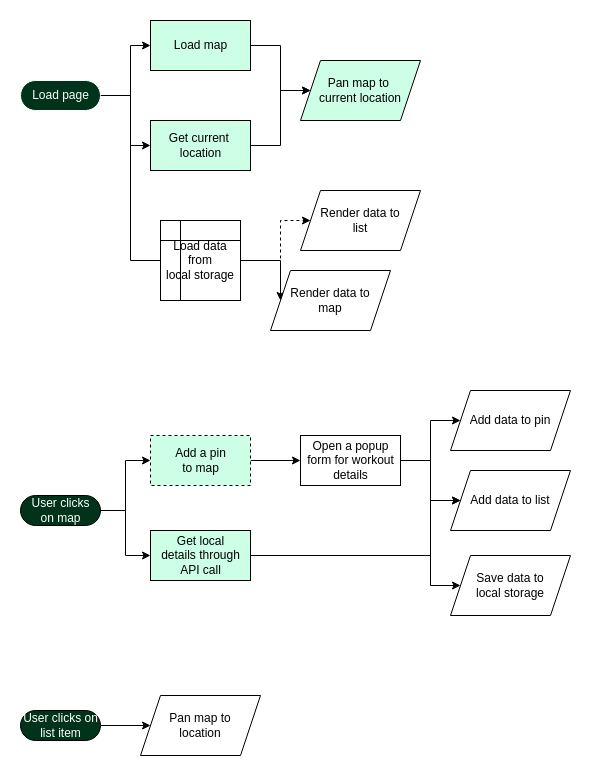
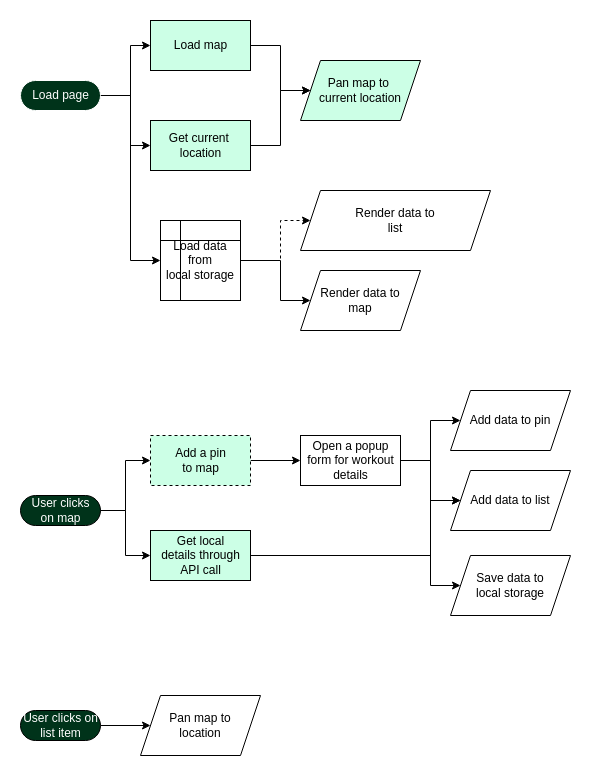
  <mxCell id="0" />
  <mxCell id="1" parent="0" />
  <mxCell id="2" style="edgeStyle=orthogonalEdgeStyle;rounded=0;orthogonalLoop=1;jettySize=auto;html=1;entryX=0;entryY=0.5;entryDx=0;entryDy=0;" parent="1" source="5" target="7" edge="1"><mxGeometry relative="1" as="geometry"><Array as="points"><mxPoint x="130" y="95" /><mxPoint x="130" y="45" /></Array></mxGeometry></mxCell>
  <mxCell id="3" style="edgeStyle=orthogonalEdgeStyle;rounded=0;orthogonalLoop=1;jettySize=auto;html=1;entryX=0;entryY=0.5;entryDx=0;entryDy=0;" parent="1" source="5" target="9" edge="1"><mxGeometry relative="1" as="geometry"><Array as="points"><mxPoint x="130" y="95" /><mxPoint x="130" y="145" /></Array></mxGeometry></mxCell>
- <mxCell id="4" style="edgeStyle=orthogonalEdgeStyle;rounded=0;orthogonalLoop=1;jettySize=auto;html=1;exitX=1;exitY=0.5;exitDx=0;exitDy=0;exitPerimeter=0;entryX=0;entryY=0.5;entryDx=0;entryDy=0;endArrow=none;" parent="1" source="5" target="24" edge="1"><mxGeometry relative="1" as="geometry"><Array as="points"><mxPoint x="130" y="95" /><mxPoint x="130" y="260" /></Array></mxGeometry></mxCell>
+ <mxCell id="4" style="edgeStyle=orthogonalEdgeStyle;rounded=0;orthogonalLoop=1;jettySize=auto;html=1;exitX=1;exitY=0.5;exitDx=0;exitDy=0;exitPerimeter=0;entryX=0;entryY=0.5;entryDx=0;entryDy=0;" parent="1" source="5" target="24" edge="1"><mxGeometry relative="1" as="geometry"><Array as="points"><mxPoint x="130" y="95" /><mxPoint x="130" y="260" /></Array></mxGeometry></mxCell>
  <mxCell id="5" value="Load page" style="html=1;dashed=0;whitespace=wrap;shape=mxgraph.dfd.start;fillColor=#00331A;strokeColor=#FFFFFF;fontColor=#FFFFFF;" parent="1" vertex="1"><mxGeometry x="20" y="80" width="80" height="30" as="geometry" /></mxCell>
  <mxCell id="6" style="edgeStyle=orthogonalEdgeStyle;rounded=0;orthogonalLoop=1;jettySize=auto;html=1;entryX=0;entryY=0.5;entryDx=0;entryDy=0;" parent="1" source="7" target="21" edge="1"><mxGeometry relative="1" as="geometry"><mxPoint x="300" y="95" as="targetPoint" /><Array as="points"><mxPoint x="280" y="45" /><mxPoint x="280" y="90" /></Array></mxGeometry></mxCell>
  <mxCell id="7" value="Load map" style="html=1;dashed=0;whitespace=wrap;fillColor=#CCFFE6;fontColor=#000000;" parent="1" vertex="1"><mxGeometry x="150" y="20" width="100" height="50" as="geometry" /></mxCell>
  <mxCell id="8" style="edgeStyle=orthogonalEdgeStyle;rounded=0;orthogonalLoop=1;jettySize=auto;html=1;entryX=0;entryY=0.5;entryDx=0;entryDy=0;" parent="1" source="9" target="21" edge="1"><mxGeometry relative="1" as="geometry"><mxPoint x="300" y="95" as="targetPoint" /><Array as="points"><mxPoint x="280" y="145" /><mxPoint x="280" y="90" /></Array></mxGeometry></mxCell>
  <mxCell id="9" value="Get current&amp;nbsp;&lt;br&gt;location" style="html=1;dashed=0;whitespace=wrap;fillColor=#CCFFE6;fontColor=#000000;" parent="1" vertex="1"><mxGeometry x="150" y="120" width="100" height="50" as="geometry" /></mxCell>
  <mxCell id="10" style="edgeStyle=orthogonalEdgeStyle;rounded=0;orthogonalLoop=1;jettySize=auto;html=1;entryX=0;entryY=0.5;entryDx=0;entryDy=0;" parent="1" source="12" target="14" edge="1"><mxGeometry relative="1" as="geometry" /></mxCell>
  <mxCell id="11" style="edgeStyle=orthogonalEdgeStyle;rounded=0;orthogonalLoop=1;jettySize=auto;html=1;entryX=0;entryY=0.5;entryDx=0;entryDy=0;" parent="1" source="12" target="20" edge="1"><mxGeometry relative="1" as="geometry" /></mxCell>
  <mxCell id="12" value="User clicks&lt;br&gt;on map" style="html=1;dashed=0;whitespace=wrap;shape=mxgraph.dfd.start;fillColor=#00331A;fontColor=#FFFFFF;" parent="1" vertex="1"><mxGeometry x="20" y="495" width="80" height="30" as="geometry" /></mxCell>
  <mxCell id="13" style="edgeStyle=orthogonalEdgeStyle;rounded=0;orthogonalLoop=1;jettySize=auto;html=1;entryX=0;entryY=0.5;entryDx=0;entryDy=0;" parent="1" source="14" target="18" edge="1"><mxGeometry relative="1" as="geometry" /></mxCell>
  <mxCell id="14" value="Add a pin &lt;br&gt;to map" style="html=1;dashed=1;whitespace=wrap;fillColor=#CCFFE6;fontColor=#000000;" parent="1" vertex="1"><mxGeometry x="150" y="435" width="100" height="50" as="geometry" /></mxCell>
  <mxCell id="15" style="edgeStyle=orthogonalEdgeStyle;rounded=0;orthogonalLoop=1;jettySize=auto;html=1;entryX=0;entryY=0.5;entryDx=0;entryDy=0;" parent="1" source="18" target="27" edge="1"><mxGeometry relative="1" as="geometry"><Array as="points"><mxPoint x="430" y="460" /><mxPoint x="430" y="420" /></Array></mxGeometry></mxCell>
  <mxCell id="16" style="edgeStyle=orthogonalEdgeStyle;rounded=0;orthogonalLoop=1;jettySize=auto;html=1;entryX=0;entryY=0.5;entryDx=0;entryDy=0;" parent="1" source="18" target="28" edge="1"><mxGeometry relative="1" as="geometry"><Array as="points"><mxPoint x="430" y="460" /><mxPoint x="430" y="500" /></Array></mxGeometry></mxCell>
  <mxCell id="17" style="edgeStyle=orthogonalEdgeStyle;rounded=0;orthogonalLoop=1;jettySize=auto;html=1;entryX=0;entryY=0.5;entryDx=0;entryDy=0;" parent="1" source="18" target="29" edge="1"><mxGeometry relative="1" as="geometry"><Array as="points"><mxPoint x="430" y="460" /><mxPoint x="430" y="585" /></Array></mxGeometry></mxCell>
  <mxCell id="18" value="Open a popup&lt;br&gt;form for workout&lt;br&gt;details" style="html=1;dashed=0;whitespace=wrap;fontColor=#000000;fillColor=#FFFFFF;" parent="1" vertex="1"><mxGeometry x="300" y="435" width="100" height="50" as="geometry" /></mxCell>
  <mxCell id="19" style="edgeStyle=orthogonalEdgeStyle;rounded=0;orthogonalLoop=1;jettySize=auto;html=1;" parent="1" source="20" target="28" edge="1"><mxGeometry relative="1" as="geometry"><Array as="points"><mxPoint x="430" y="555" /><mxPoint x="430" y="500" /></Array></mxGeometry></mxCell>
  <mxCell id="20" value="Get local&lt;br&gt;details through&lt;br&gt;API call" style="html=1;dashed=0;whitespace=wrap;fillColor=#CCFFE6;fontColor=#000000;" parent="1" vertex="1"><mxGeometry x="150" y="530" width="100" height="50" as="geometry" /></mxCell>
  <mxCell id="21" value="Pan map to&amp;nbsp;&lt;br&gt;current location" style="shape=parallelogram;perimeter=parallelogramPerimeter;whiteSpace=wrap;html=1;fixedSize=1;fillColor=#CCFFE6;fontColor=#000000;" parent="1" vertex="1"><mxGeometry x="300" y="60" width="120" height="60" as="geometry" /></mxCell>
  <mxCell id="22" style="edgeStyle=orthogonalEdgeStyle;rounded=0;orthogonalLoop=1;jettySize=auto;html=1;entryX=0;entryY=0.5;entryDx=0;entryDy=0;dashed=1;" parent="1" source="24" target="25" edge="1"><mxGeometry relative="1" as="geometry"><Array as="points"><mxPoint x="280" y="260" /><mxPoint x="280" y="220" /></Array></mxGeometry></mxCell>
  <mxCell id="23" style="edgeStyle=orthogonalEdgeStyle;rounded=0;orthogonalLoop=1;jettySize=auto;html=1;entryX=0;entryY=0.5;entryDx=0;entryDy=0;" parent="1" source="24" target="26" edge="1"><mxGeometry relative="1" as="geometry"><Array as="points"><mxPoint x="280" y="260" /><mxPoint x="280" y="300" /></Array></mxGeometry></mxCell>
  <mxCell id="24" value="Load data from&lt;br&gt;local storage" style="shape=internalStorage;whiteSpace=wrap;html=1;backgroundOutline=1;fillColor=#FFFFFF;fontColor=#000000;" parent="1" vertex="1"><mxGeometry x="160" y="220" width="80" height="80" as="geometry" /></mxCell>
- <mxCell id="25" value="Render data to &lt;br&gt;list" style="shape=parallelogram;perimeter=parallelogramPerimeter;whiteSpace=wrap;html=1;fixedSize=1;fillColor=#FFFFFF;fontColor=#000000;" parent="1" vertex="1"><mxGeometry x="300" y="190" width="120" height="60" as="geometry" /></mxCell>
- <mxCell id="26" value="Render data to&lt;br&gt;map" style="shape=parallelogram;perimeter=parallelogramPerimeter;whiteSpace=wrap;html=1;fixedSize=1;fillColor=#FFFFFF;fontColor=#000000;" parent="1" vertex="1"><mxGeometry x="270" y="270" width="120" height="60" as="geometry" /></mxCell>
+ <mxCell id="25" value="Render data to &lt;br&gt;list" style="shape=parallelogram;perimeter=parallelogramPerimeter;whiteSpace=wrap;html=1;fixedSize=1;fillColor=#FFFFFF;fontColor=#000000;" parent="1" vertex="1"><mxGeometry x="300" y="190" width="190" height="60" as="geometry" /></mxCell>
+ <mxCell id="26" value="Render data to&lt;br&gt;map" style="shape=parallelogram;perimeter=parallelogramPerimeter;whiteSpace=wrap;html=1;fixedSize=1;fillColor=#FFFFFF;fontColor=#000000;" parent="1" vertex="1"><mxGeometry x="300" y="270" width="120" height="60" as="geometry" /></mxCell>
  <mxCell id="27" value="Add data to pin" style="shape=parallelogram;perimeter=parallelogramPerimeter;whiteSpace=wrap;html=1;fixedSize=1;fillColor=#FFFFFF;fontColor=#000000;" parent="1" vertex="1"><mxGeometry x="450" y="390" width="120" height="60" as="geometry" /></mxCell>
  <mxCell id="28" value="Add data to list" style="shape=parallelogram;perimeter=parallelogramPerimeter;whiteSpace=wrap;html=1;fixedSize=1;fillColor=#FFFFFF;fontColor=#000000;" parent="1" vertex="1"><mxGeometry x="450" y="470" width="120" height="60" as="geometry" /></mxCell>
  <mxCell id="29" value="Save data to&lt;br&gt;local storage" style="shape=parallelogram;perimeter=parallelogramPerimeter;whiteSpace=wrap;html=1;fixedSize=1;fillColor=#FFFFFF;fontColor=#000000;" parent="1" vertex="1"><mxGeometry x="450" y="555" width="120" height="60" as="geometry" /></mxCell>
  <mxCell id="30" style="edgeStyle=orthogonalEdgeStyle;rounded=0;orthogonalLoop=1;jettySize=auto;html=1;entryX=0;entryY=0.5;entryDx=0;entryDy=0;" parent="1" source="31" target="32" edge="1"><mxGeometry relative="1" as="geometry" /></mxCell>
  <mxCell id="31" value="User clicks on&lt;br&gt;list item" style="html=1;dashed=0;whitespace=wrap;shape=mxgraph.dfd.start;fillColor=#00331A;fontColor=#FFFFFF;" parent="1" vertex="1"><mxGeometry x="20" y="710" width="80" height="30" as="geometry" /></mxCell>
  <mxCell id="32" value="Pan map to &lt;br&gt;location" style="shape=parallelogram;perimeter=parallelogramPerimeter;whiteSpace=wrap;html=1;fixedSize=1;fillColor=#FFFFFF;fontColor=#000000;" parent="1" vertex="1"><mxGeometry x="140" y="695" width="120" height="60" as="geometry" /></mxCell>
